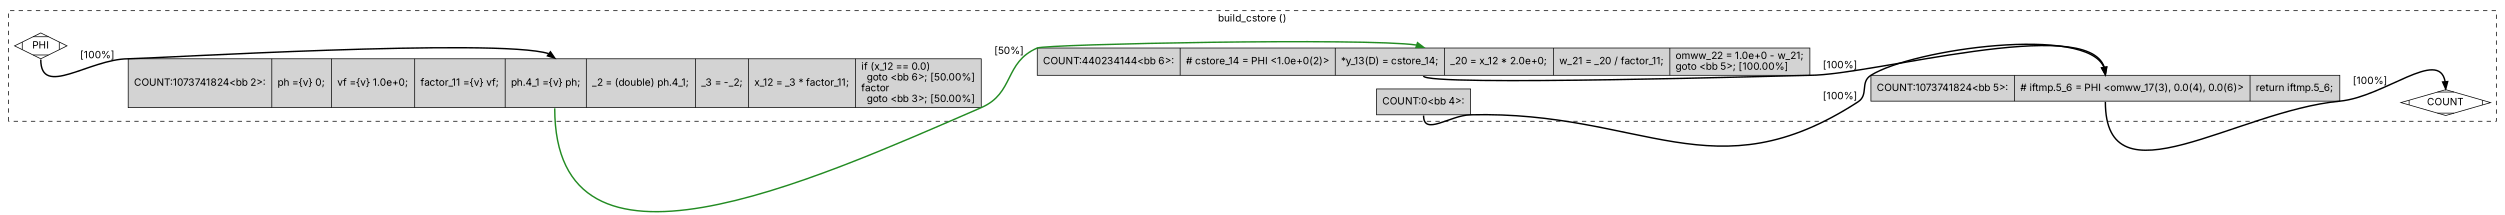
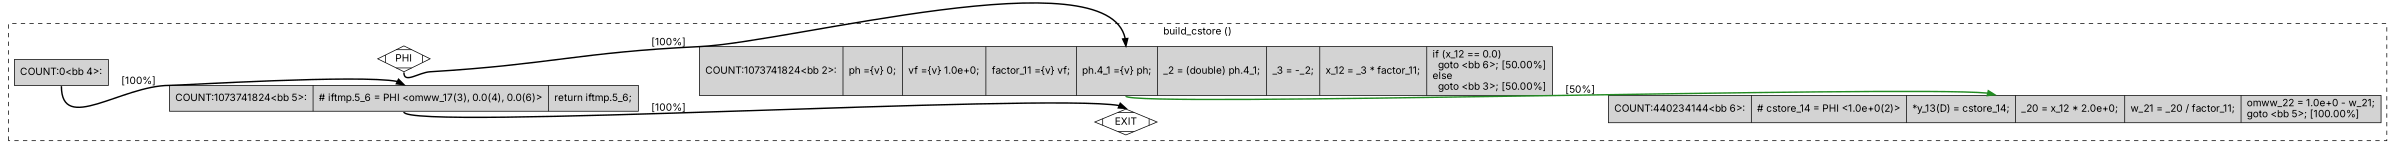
  digraph {
    fontname=Inter
    rankdir=LR
    node [fillcolor=lightgrey fontname=Inter shape=record style=filled]
    edge [constraint=true fontname=Inter headport=n style="solid,bold" tailport=s color=black weight=100]
    n1 [fillcolor=white label=PHI shape=Mdiamond]
-   n2 [fillcolor=white label=COUNT shape=Mdiamond]
-   n3 [label="{COUNT:1073741824\<bb\ 2\>:\l|ph\ =\{v\}\ 0;\l|vf\ =\{v\}\ 1.0e+0;\l|factor_11\ =\{v\}\ vf;\l|ph.4_1\ =\{v\}\ ph;\l|_2\ =\ (double)\ ph.4_1;\l|_3\ =\ -_2;\l|x_12\ =\ _3\ *\ factor_11;\l|if\ (x_12\ ==\ 0.0)\l\ \ goto\ \<bb\ 6\>;\ [50.00%]\lfactor\l\ \ goto\ \<bb\ 3\>;\ [50.00%]\l}"]
+   n2 [fillcolor=white label=EXIT shape=Mdiamond]
+   n3 [label="{COUNT:1073741824\<bb\ 2\>:\l|ph\ =\{v\}\ 0;\l|vf\ =\{v\}\ 1.0e+0;\l|factor_11\ =\{v\}\ vf;\l|ph.4_1\ =\{v\}\ ph;\l|_2\ =\ (double)\ ph.4_1;\l|_3\ =\ -_2;\l|x_12\ =\ _3\ *\ factor_11;\l|if\ (x_12\ ==\ 0.0)\l\ \ goto\ \<bb\ 6\>;\ [50.00%]\lelse\l\ \ goto\ \<bb\ 3\>;\ [50.00%]\l}"]
    n4 [label="{COUNT:440234144\<bb\ 6\>:\l|#\ cstore_14\ =\ PHI\ \<1.0e+0(2)\>\l|*y_13(D)\ =\ cstore_14;\l|_20\ =\ x_12\ *\ 2.0e+0;\l|w_21\ =\ _20\ /\ factor_11;\l|omww_22\ =\ 1.0e+0\ -\ w_21;\lgoto\ \<bb\ 5\>;\ [100.00%]\l}"]
    n5 [label="{COUNT:0\<bb\ 4\>:\l}"]
    n6 [label="{COUNT:1073741824\<bb\ 5\>:\l|#\ iftmp.5_6\ =\ PHI\ \<omww_17(3),\ 0.0(4),\ 0.0(6)\>\l|return\ iftmp.5_6;\l}"]
    subgraph cluster_1 {
      color=black
      label="build_cstore ()"
      style=dashed
      n1
      n2
      n3
      n4
      n5
      n6
    }
    n1 -> n2 [style=invis color="" weight=""]
    n1 -> n3 [label="[100%]"]
    n3 -> n4 [color=forestgreen label="[50%]" weight=10]
-   n4 -> n6 [label="[100%]"]
    n5 -> n6 [label="[100%]"]
    n6 -> n2 [label="[100%]" weight=10]
  }
